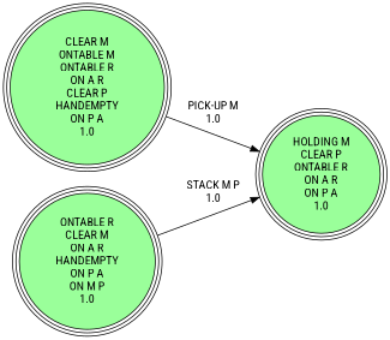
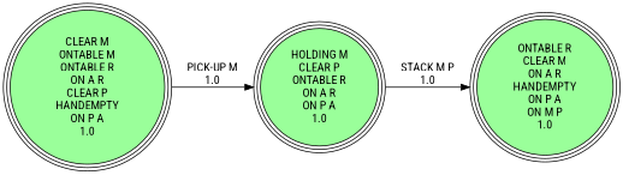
  digraph {
    rankdir=LR
    fontname="Roboto Condensed"
    node [fillcolor=palegreen1 peripheries=3 shape=circle style=filled fontname="Roboto Condensed"]
    edge [fontname="Roboto Condensed"]
    "CLEAR M\nONTABLE M\nONTABLE R\nON A R\nCLEAR P\nHANDEMPTY\nON P A\n1.0\n"
    "HOLDING M\nCLEAR P\nONTABLE R\nON A R\nON P A\n1.0\n"
    "ONTABLE R\nCLEAR M\nON A R\nHANDEMPTY\nON P A\nON M P\n1.0\n"
    "CLEAR M\nONTABLE M\nONTABLE R\nON A R\nCLEAR P\nHANDEMPTY\nON P A\n1.0\n" -> "HOLDING M\nCLEAR P\nONTABLE R\nON A R\nON P A\n1.0\n" [label="PICK-UP M\n1.0\n"]
-   "ONTABLE R\nCLEAR M\nON A R\nHANDEMPTY\nON P A\nON M P\n1.0\n" -> "HOLDING M\nCLEAR P\nONTABLE R\nON A R\nON P A\n1.0\n" [label="STACK M P\n1.0\n"]
+   "HOLDING M\nCLEAR P\nONTABLE R\nON A R\nON P A\n1.0\n" -> "ONTABLE R\nCLEAR M\nON A R\nHANDEMPTY\nON P A\nON M P\n1.0\n" [label="STACK M P\n1.0\n"]
  }
